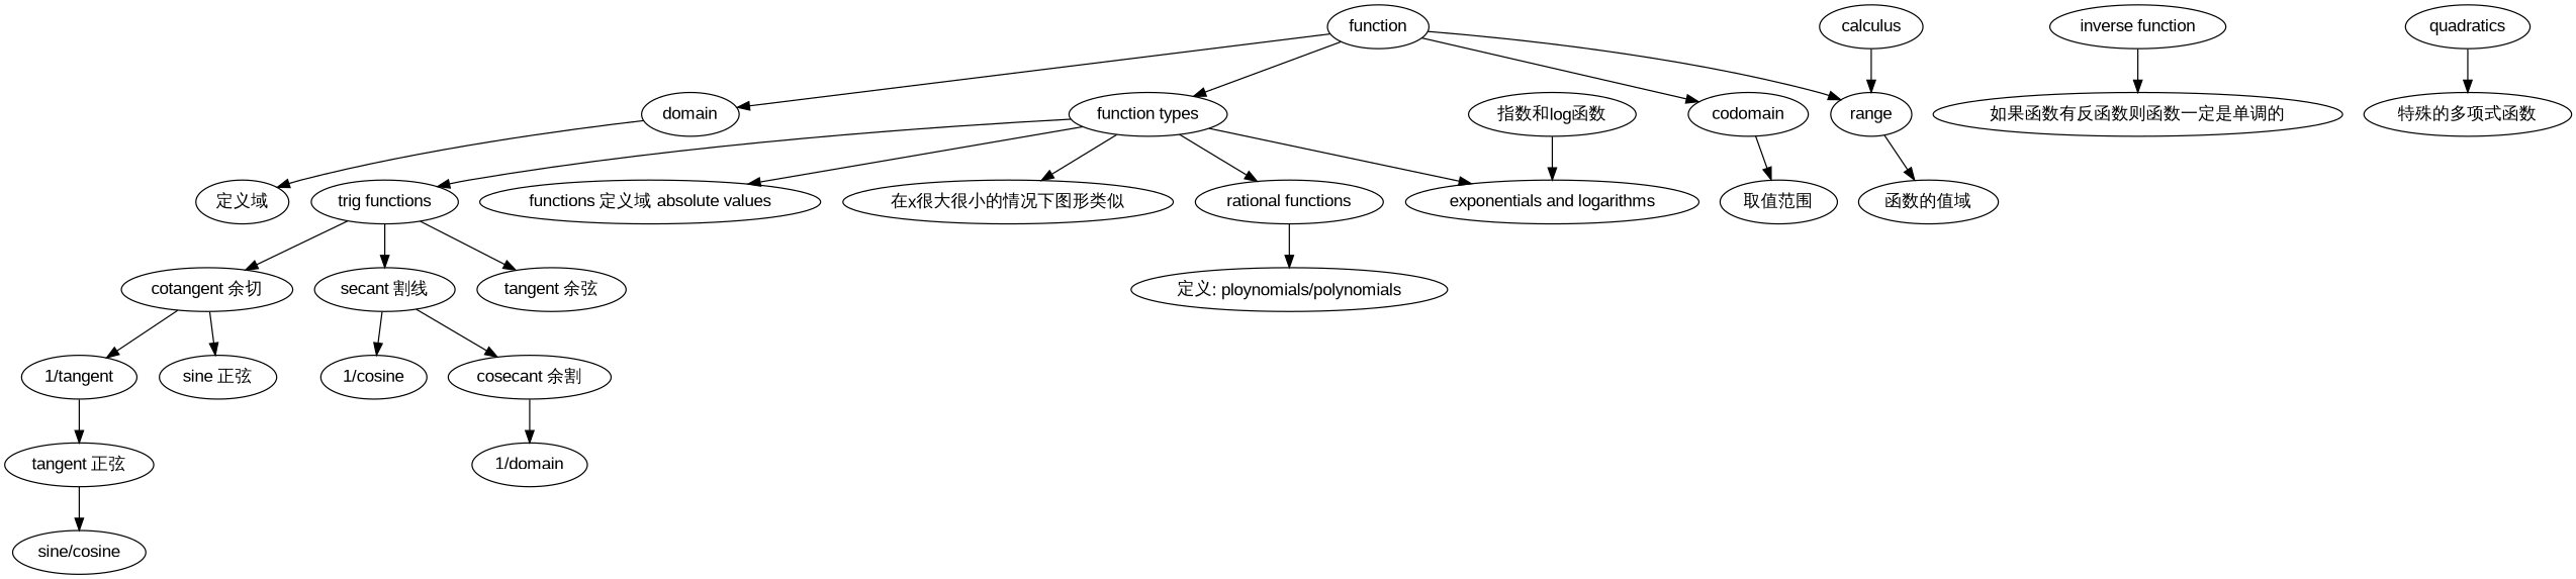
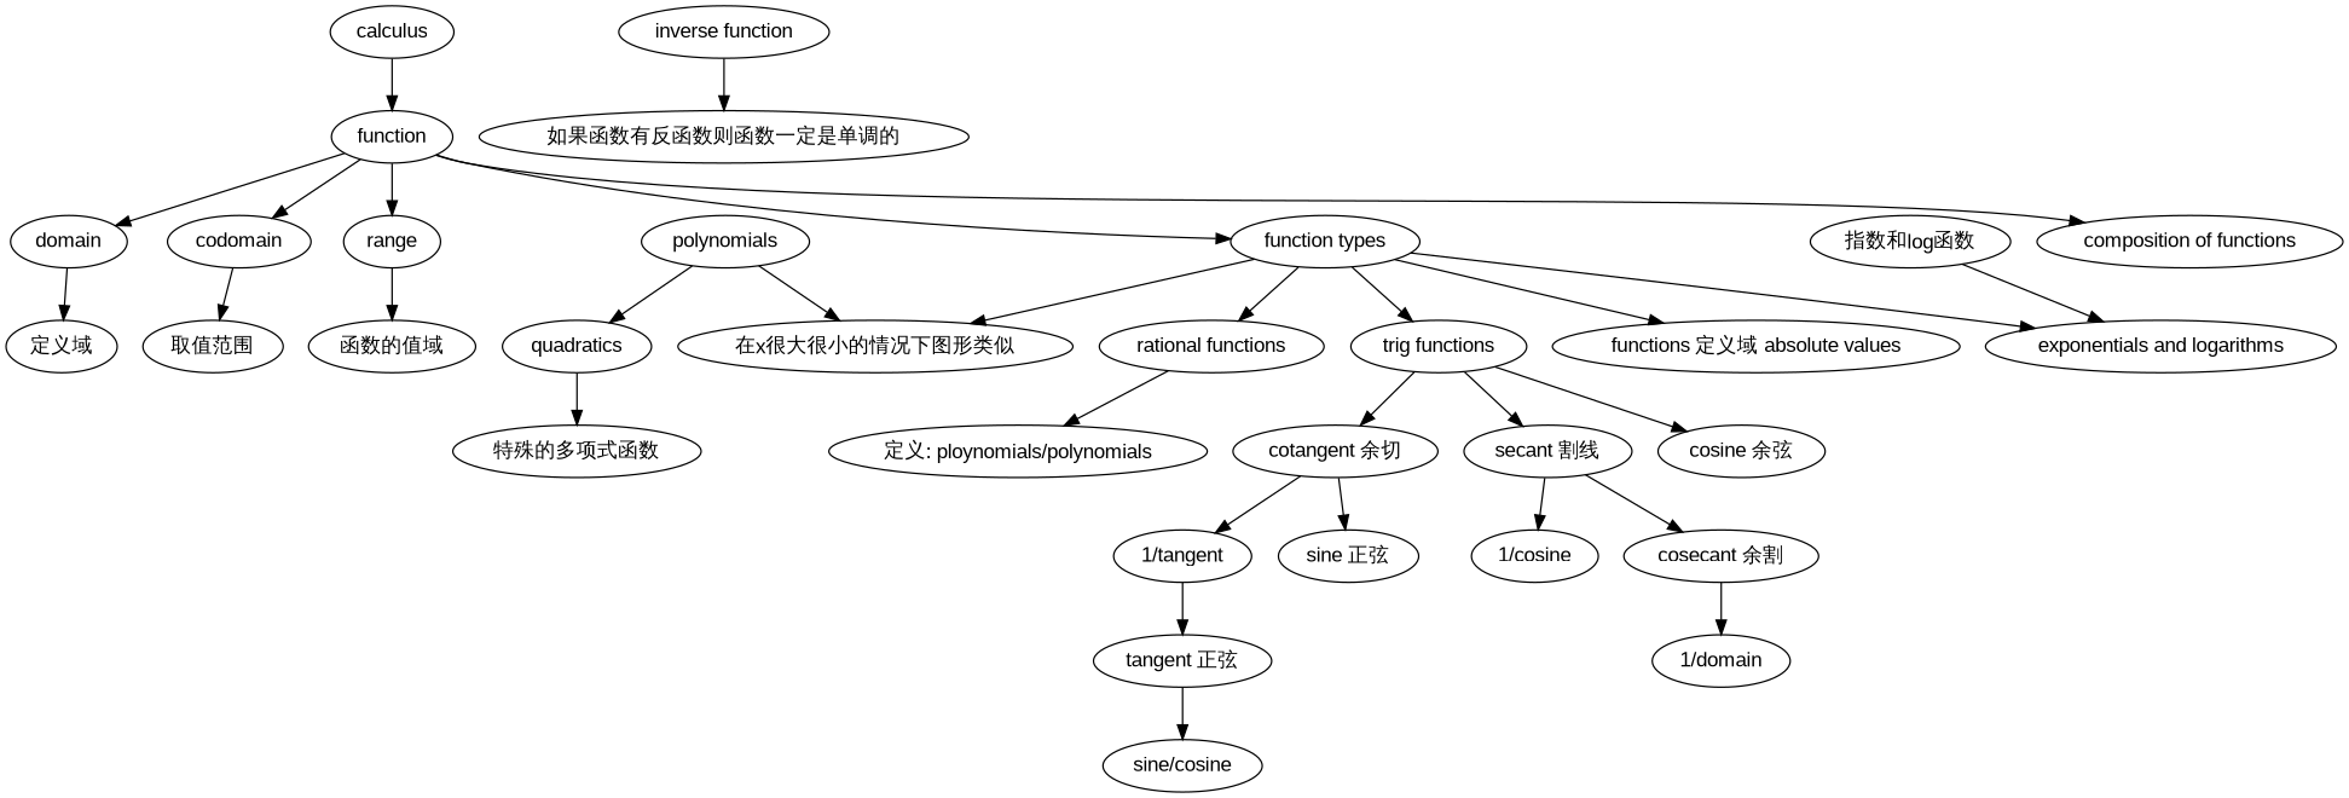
  digraph {
    fontname="Liberation Sans"
    node [fontname="Liberation Sans"]
    edge [fontname="Liberation Sans"]
    domain
    "定义域"
    codomain
    "取值范围"
    range
    "函数的值域"
    "inverse function"
    "如果函数有反函数则函数一定是单调的"
    quadratics
    "特殊的多项式函数"
+   polynomials
    "在x很大很小的情况下图形类似"
    "rational functions"
    "定义: ploynomials/polynomials"
    "指数和log函数"
    "exponentials and logarithms"
    "tangent 正弦"
    "sine/cosine"
    "cotangent 余切"
    "1/tangent"
    "sine 正弦"
    "secant 割线"
    "1/cosine"
    "cosecant 余割"
    n25 [label="1/domain"]
    "trig functions"
-   "cosine 余弦" [label="tangent 余弦"]
+   "cosine 余弦"
    "function types"
    n29 [label="functions 定义域 absolute values"]
    function
+   "composition of functions"
    calculus
    domain -> "定义域"
    codomain -> "取值范围"
    range -> "函数的值域"
    "inverse function" -> "如果函数有反函数则函数一定是单调的"
    quadratics -> "特殊的多项式函数"
+   polynomials -> quadratics
+   polynomials -> "在x很大很小的情况下图形类似"
    "rational functions" -> "定义: ploynomials/polynomials"
    "指数和log函数" -> "exponentials and logarithms"
    "tangent 正弦" -> "sine/cosine"
    "cotangent 余切" -> "1/tangent"
    "cotangent 余切" -> "sine 正弦"
    "1/tangent" -> "tangent 正弦"
    "secant 割线" -> "1/cosine"
    "secant 割线" -> "cosecant 余割"
    "cosecant 余割" -> n25
    "trig functions" -> "cotangent 余切"
    "trig functions" -> "secant 割线"
    "trig functions" -> "cosine 余弦"
    "function types" -> "在x很大很小的情况下图形类似"
    "function types" -> "rational functions"
    "function types" -> "exponentials and logarithms"
    "function types" -> "trig functions"
    "function types" -> n29
    function -> domain
    function -> codomain
    function -> range
    function -> "function types"
-   calculus -> range
+   function -> "composition of functions"
+   calculus -> function
  }
